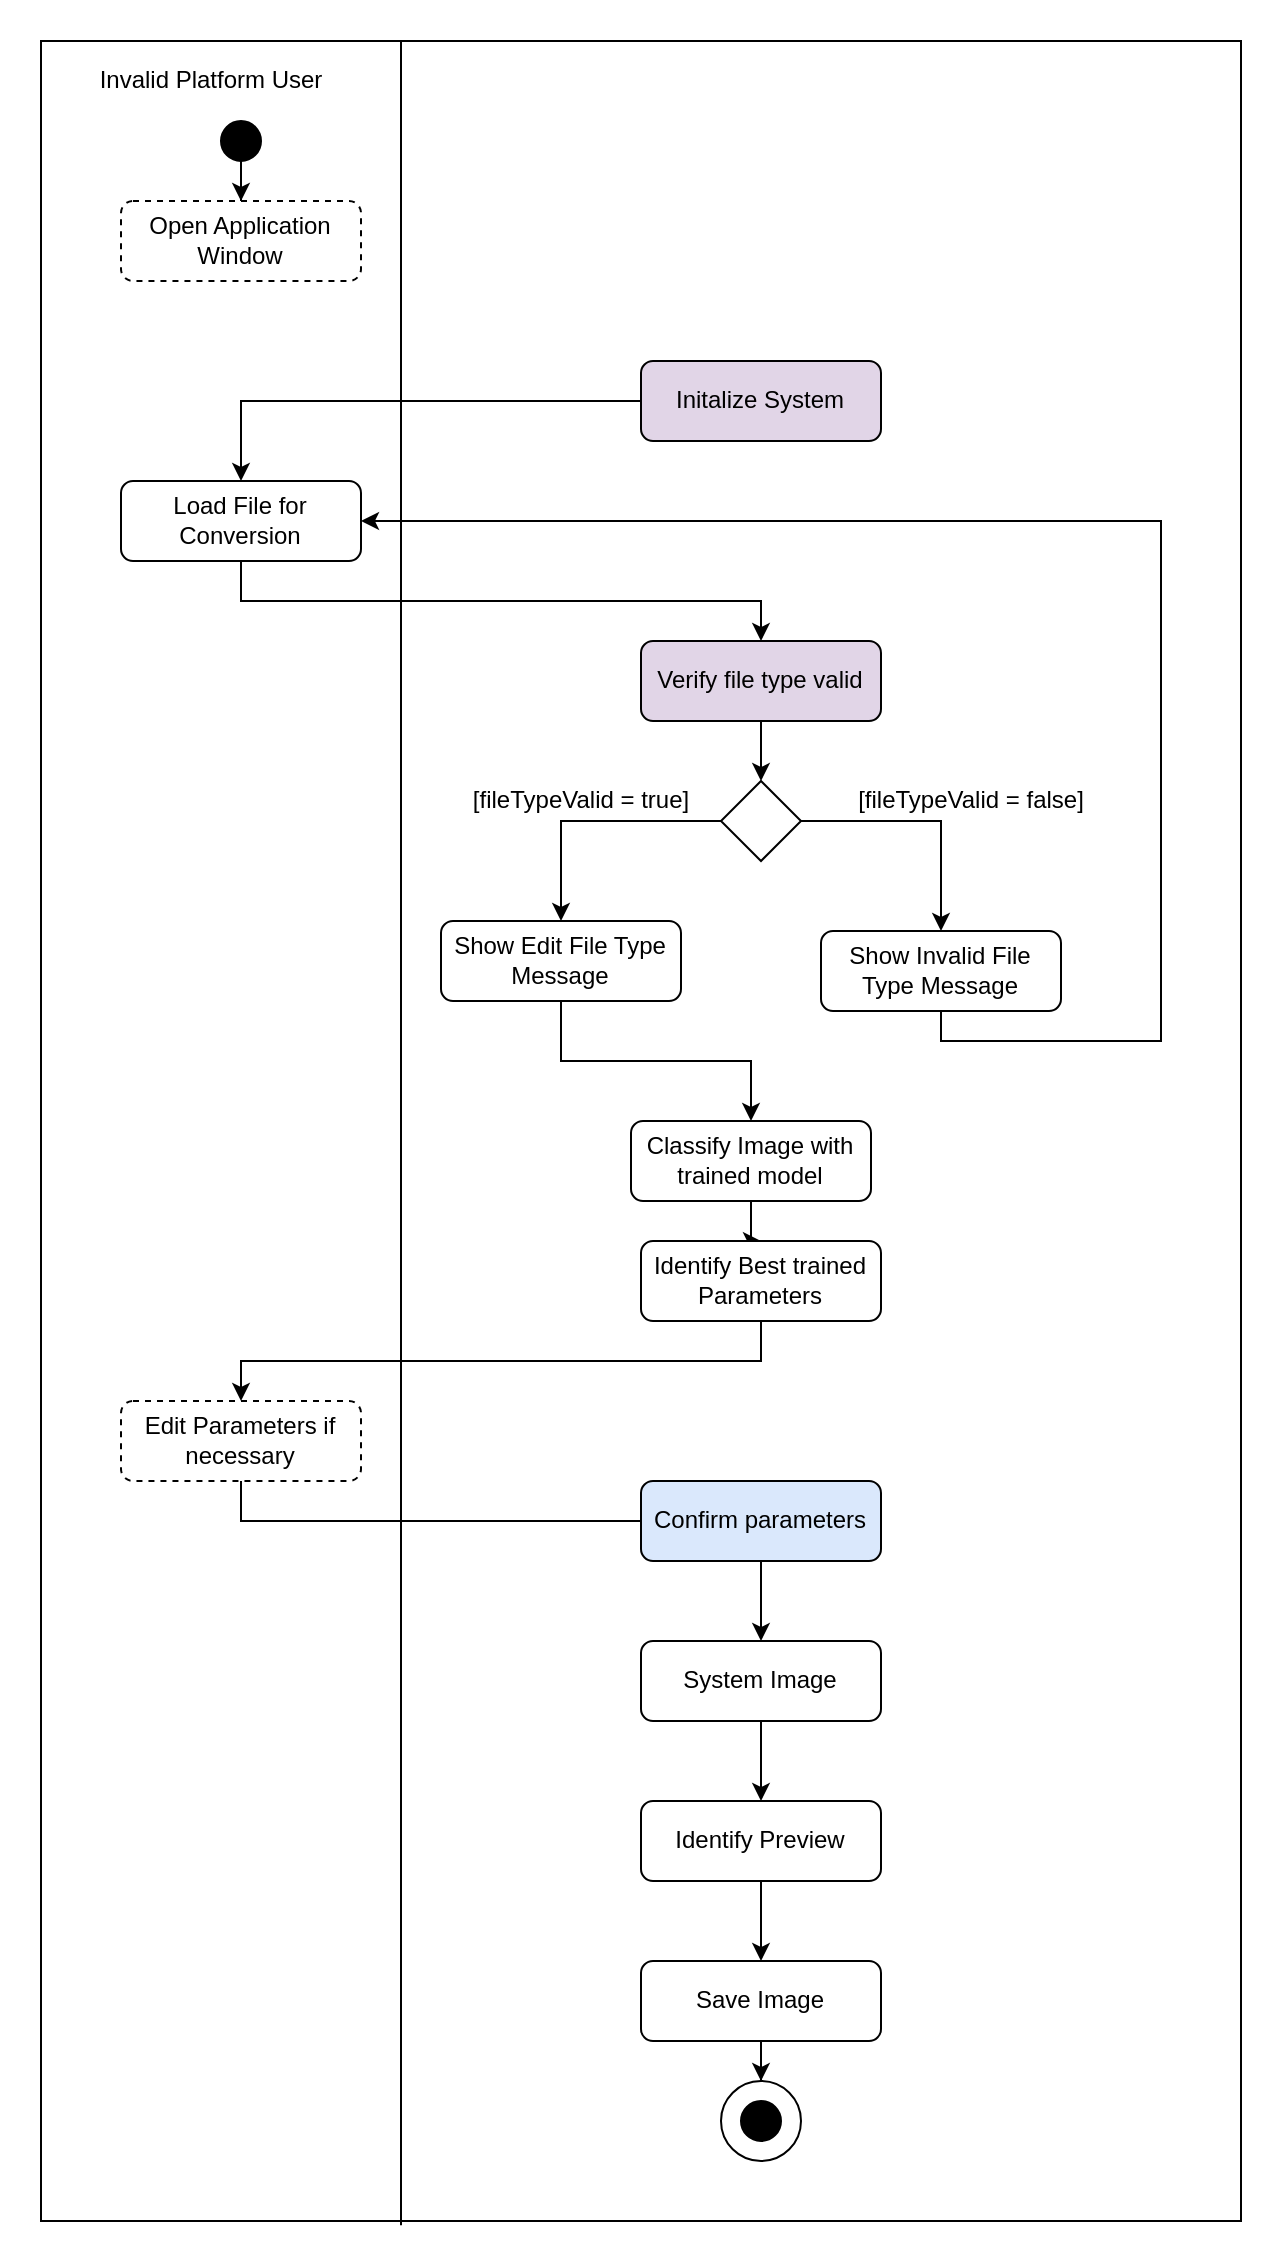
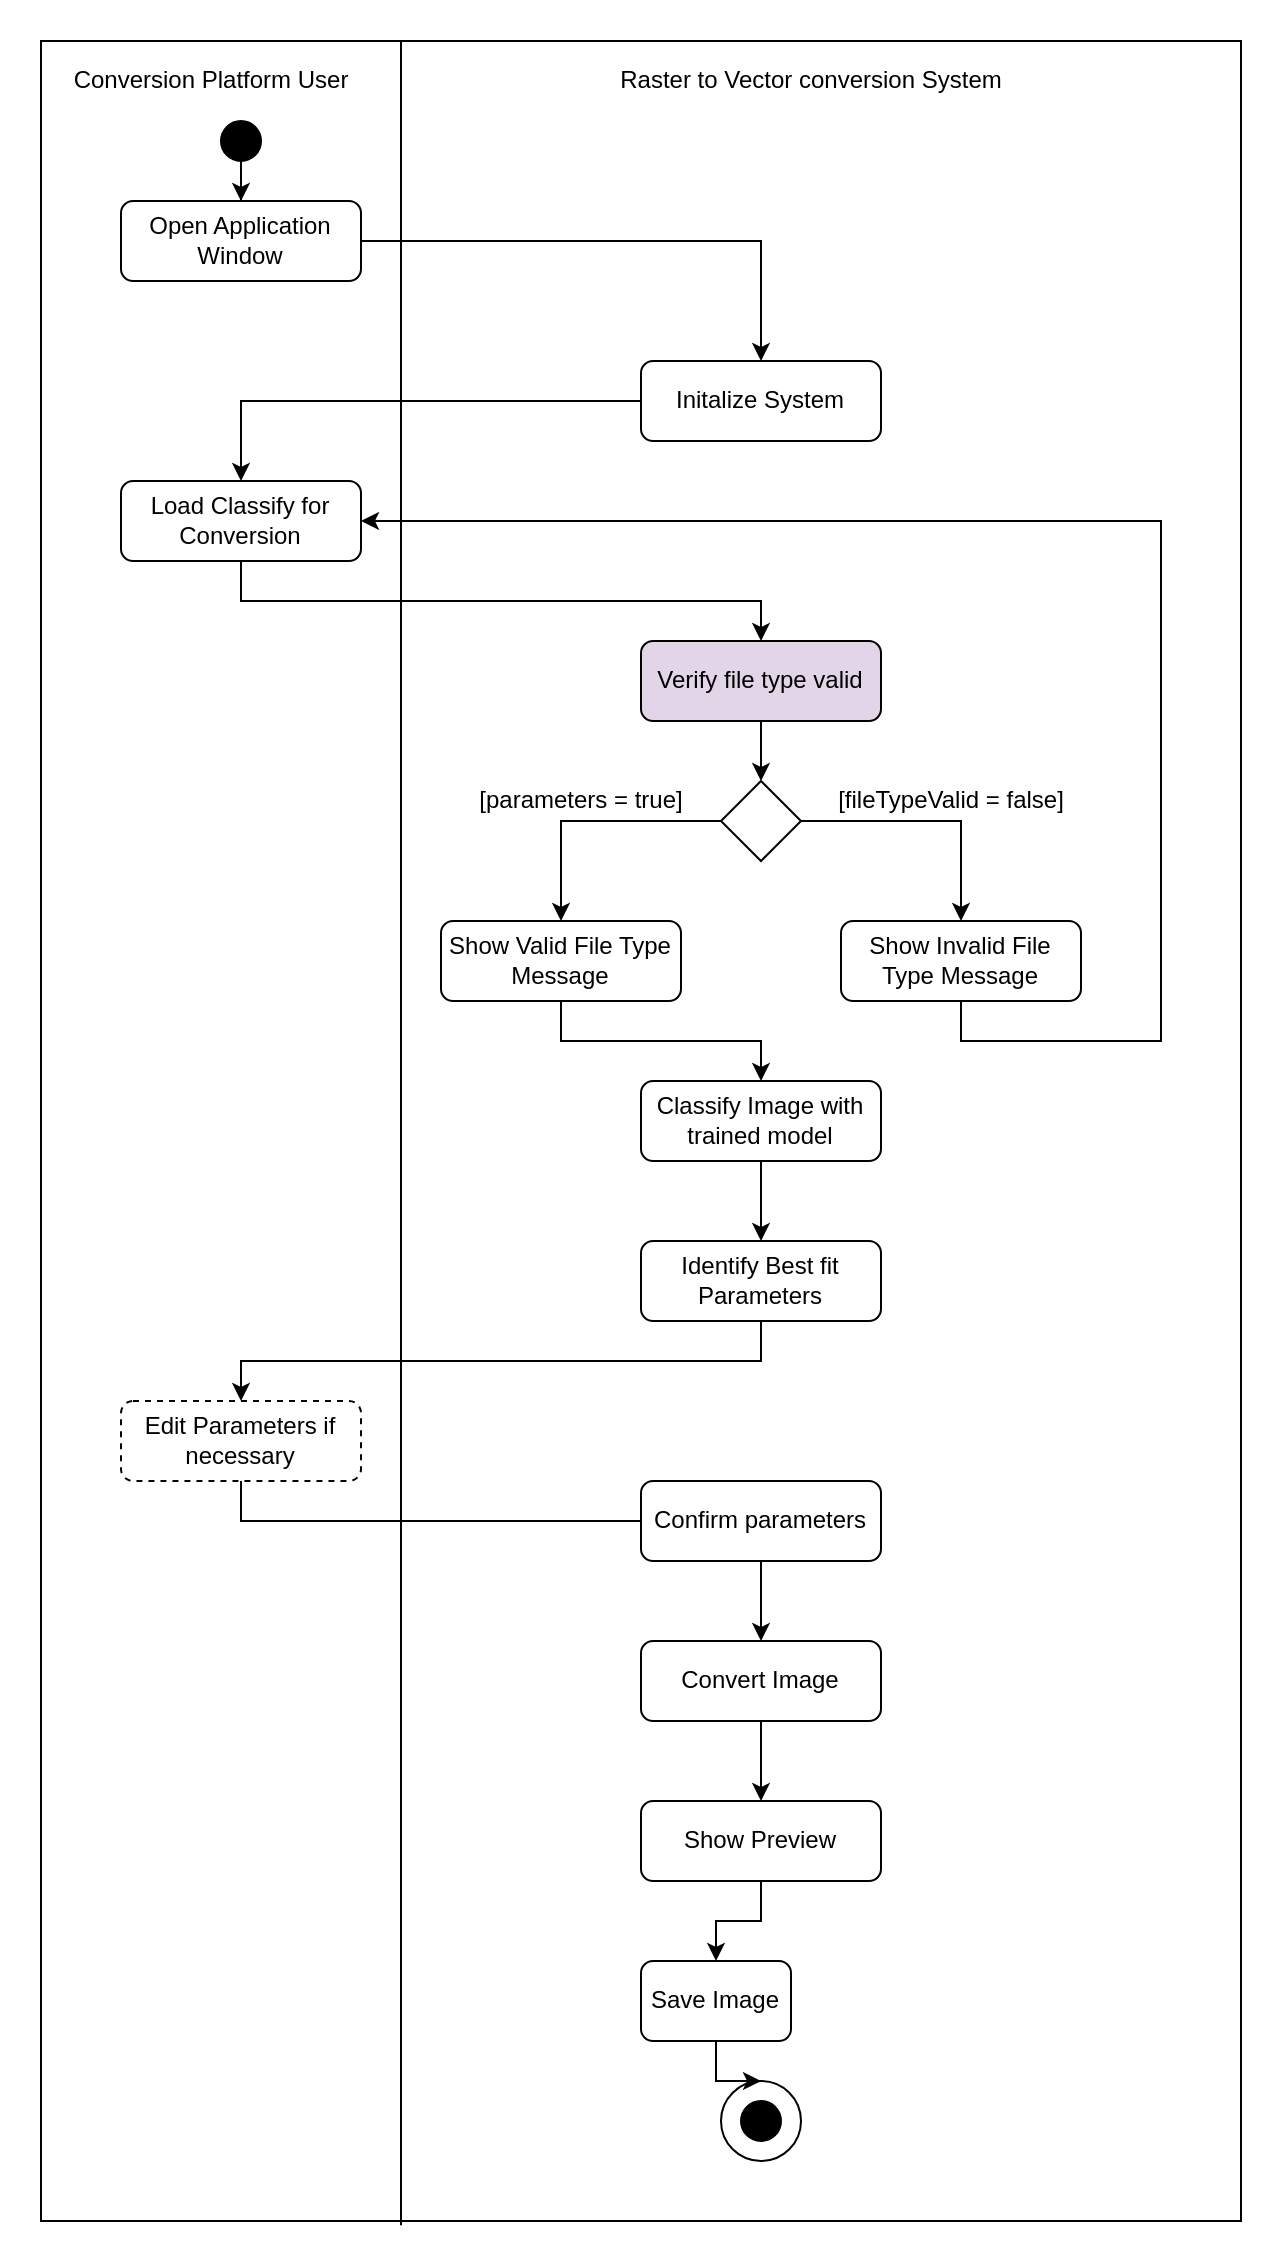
  <mxCell id="0" />
  <mxCell id="1" parent="0" />
  <mxCell id="2" value="" style="rounded=0;whiteSpace=wrap;html=1;fillColor=none;" vertex="1" parent="1"><mxGeometry x="20" width="600" height="1090" as="geometry" y="20" /></mxCell>
  <mxCell id="3" style="edgeStyle=orthogonalEdgeStyle;rounded=0;orthogonalLoop=1;jettySize=auto;html=1;entryX=0.5;entryY=0;entryDx=0;entryDy=0;" edge="1" parent="1" source="4" target="6"><mxGeometry relative="1" as="geometry" /></mxCell>
  <mxCell id="4" value="" style="ellipse;whiteSpace=wrap;html=1;aspect=fixed;fillColor=#000000;" vertex="1" parent="1"><mxGeometry x="110" y="60" width="20" height="20" as="geometry" /></mxCell>
- <mxCell id="6" value="Open Application Window" style="rounded=1;whiteSpace=wrap;html=1;dashed=1;" vertex="1" parent="1"><mxGeometry x="60" y="100" width="120" height="40" as="geometry" /></mxCell>
+ <mxCell id="5" value="" style="edgeStyle=orthogonalEdgeStyle;rounded=0;orthogonalLoop=1;jettySize=auto;html=1;" edge="1" parent="1" source="6" target="8"><mxGeometry relative="1" as="geometry" /></mxCell>
+ <mxCell id="6" value="Open Application Window" style="rounded=1;whiteSpace=wrap;html=1;" vertex="1" parent="1"><mxGeometry x="60" y="100" width="120" height="40" as="geometry" /></mxCell>
  <mxCell id="7" style="edgeStyle=orthogonalEdgeStyle;rounded=0;orthogonalLoop=1;jettySize=auto;html=1;entryX=0.5;entryY=0;entryDx=0;entryDy=0;" edge="1" parent="1" source="8" target="10"><mxGeometry relative="1" as="geometry" /></mxCell>
- <mxCell id="8" value="Initalize System" style="rounded=1;whiteSpace=wrap;html=1;fillColor=#e1d5e7;" vertex="1" parent="1"><mxGeometry x="320" y="180" width="120" height="40" as="geometry" /></mxCell>
+ <mxCell id="8" value="Initalize System" style="rounded=1;whiteSpace=wrap;html=1;" vertex="1" parent="1"><mxGeometry x="320" y="180" width="120" height="40" as="geometry" /></mxCell>
  <mxCell id="9" style="edgeStyle=orthogonalEdgeStyle;rounded=0;orthogonalLoop=1;jettySize=auto;html=1;" edge="1" parent="1" source="10" target="35"><mxGeometry relative="1" as="geometry"><Array as="points"><mxPoint x="120" y="300" /><mxPoint x="380" y="300" /></Array></mxGeometry></mxCell>
- <mxCell id="10" value="Load File for Conversion" style="rounded=1;whiteSpace=wrap;html=1;" vertex="1" parent="1"><mxGeometry x="60" y="240" width="120" height="40" as="geometry" /></mxCell>
+ <mxCell id="10" value="Load Classify for Conversion" style="rounded=1;whiteSpace=wrap;html=1;" vertex="1" parent="1"><mxGeometry x="60" y="240" width="120" height="40" as="geometry" /></mxCell>
  <mxCell id="11" style="edgeStyle=orthogonalEdgeStyle;rounded=0;orthogonalLoop=1;jettySize=auto;html=1;" edge="1" parent="1" source="13" target="15"><mxGeometry relative="1" as="geometry" /></mxCell>
  <mxCell id="12" style="edgeStyle=orthogonalEdgeStyle;rounded=0;orthogonalLoop=1;jettySize=auto;html=1;" edge="1" parent="1" source="13" target="17"><mxGeometry relative="1" as="geometry" /></mxCell>
  <mxCell id="13" value="" style="rhombus;whiteSpace=wrap;html=1;" vertex="1" parent="1"><mxGeometry x="360" y="390" width="40" height="40" as="geometry" /></mxCell>
  <mxCell id="14" style="edgeStyle=orthogonalEdgeStyle;rounded=0;orthogonalLoop=1;jettySize=auto;html=1;" edge="1" parent="1" source="15" target="21"><mxGeometry relative="1" as="geometry" /></mxCell>
- <mxCell id="15" value="Show Edit File Type Message" style="rounded=1;whiteSpace=wrap;html=1;" vertex="1" parent="1"><mxGeometry x="220" y="460" width="120" height="40" as="geometry" /></mxCell>
+ <mxCell id="15" value="Show Valid File Type Message" style="rounded=1;whiteSpace=wrap;html=1;" vertex="1" parent="1"><mxGeometry x="220" y="460" width="120" height="40" as="geometry" /></mxCell>
  <mxCell id="16" style="edgeStyle=orthogonalEdgeStyle;rounded=0;orthogonalLoop=1;jettySize=auto;html=1;entryX=1;entryY=0.5;entryDx=0;entryDy=0;" edge="1" parent="1" source="17" target="10"><mxGeometry relative="1" as="geometry"><Array as="points"><mxPoint x="580" y="520" /><mxPoint x="580" y="260" /></Array></mxGeometry></mxCell>
- <mxCell id="17" value="Show Invalid File Type Message" style="rounded=1;whiteSpace=wrap;html=1;" vertex="1" parent="1"><mxGeometry x="410" y="465" width="120" height="40" as="geometry" /></mxCell>
- <mxCell id="18" value="[fileTypeValid = true]" style="text;html=1;align=center;verticalAlign=middle;resizable=0;points=[];autosize=1;" vertex="1" parent="1"><mxGeometry x="230" y="390" width="120" height="20" as="geometry" /></mxCell>
- <mxCell id="19" value="[fileTypeValid = false]" style="text;html=1;align=center;verticalAlign=middle;resizable=0;points=[];autosize=1;" vertex="1" parent="1"><mxGeometry x="420" y="390" width="130" height="20" as="geometry" /></mxCell>
+ <mxCell id="17" value="Show Invalid File Type Message" style="rounded=1;whiteSpace=wrap;html=1;" vertex="1" parent="1"><mxGeometry x="420" y="460" width="120" height="40" as="geometry" /></mxCell>
+ <mxCell id="18" value="[parameters = true]" style="text;html=1;align=center;verticalAlign=middle;resizable=0;points=[];autosize=1;" vertex="1" parent="1"><mxGeometry x="230" y="390" width="120" height="20" as="geometry" /></mxCell>
+ <mxCell id="19" value="[fileTypeValid = false]" style="text;html=1;align=center;verticalAlign=middle;resizable=0;points=[];autosize=1;" vertex="1" parent="1"><mxGeometry x="410" y="390" width="130" height="20" as="geometry" /></mxCell>
  <mxCell id="20" value="" style="edgeStyle=orthogonalEdgeStyle;rounded=0;orthogonalLoop=1;jettySize=auto;html=1;" edge="1" parent="1" source="21" target="23"><mxGeometry relative="1" as="geometry" /></mxCell>
- <mxCell id="21" value="Classify Image with trained model" style="rounded=1;whiteSpace=wrap;html=1;" vertex="1" parent="1"><mxGeometry x="315" y="560" width="120" height="40" as="geometry" /></mxCell>
+ <mxCell id="21" value="Classify Image with trained model" style="rounded=1;whiteSpace=wrap;html=1;" vertex="1" parent="1"><mxGeometry x="320" y="540" width="120" height="40" as="geometry" /></mxCell>
  <mxCell id="22" value="" style="edgeStyle=orthogonalEdgeStyle;rounded=0;orthogonalLoop=1;jettySize=auto;html=1;" edge="1" parent="1" source="23" target="25"><mxGeometry relative="1" as="geometry"><Array as="points"><mxPoint x="380" y="680" /><mxPoint x="120" y="680" /></Array></mxGeometry></mxCell>
- <mxCell id="23" value="Identify Best trained Parameters" style="rounded=1;whiteSpace=wrap;html=1;" vertex="1" parent="1"><mxGeometry x="320" y="620" width="120" height="40" as="geometry" /></mxCell>
+ <mxCell id="23" value="Identify Best fit Parameters" style="rounded=1;whiteSpace=wrap;html=1;" vertex="1" parent="1"><mxGeometry x="320" y="620" width="120" height="40" as="geometry" /></mxCell>
  <mxCell id="24" value="" style="edgeStyle=orthogonalEdgeStyle;rounded=0;orthogonalLoop=1;jettySize=auto;html=1;" edge="1" parent="1" source="25"><mxGeometry relative="1" as="geometry"><mxPoint x="380.059" y="780" as="targetPoint" /><Array as="points"><mxPoint x="120" y="760" /><mxPoint x="380" y="760" /></Array></mxGeometry></mxCell>
  <mxCell id="25" value="Edit Parameters if necessary" style="rounded=1;whiteSpace=wrap;html=1;dashed=1;" vertex="1" parent="1"><mxGeometry x="60" y="700" width="120" height="40" as="geometry" /></mxCell>
  <mxCell id="26" value="" style="edgeStyle=orthogonalEdgeStyle;rounded=0;orthogonalLoop=1;jettySize=auto;html=1;exitX=0.5;exitY=1;exitDx=0;exitDy=0;" edge="1" parent="1" source="27" target="29"><mxGeometry relative="1" as="geometry"><mxPoint x="380" y="820" as="sourcePoint" /></mxGeometry></mxCell>
- <mxCell id="27" value="Confirm parameters" style="rounded=1;whiteSpace=wrap;html=1;fillColor=#dae8fc;" vertex="1" parent="1"><mxGeometry x="320" y="740" width="120" height="40" as="geometry" /></mxCell>
+ <mxCell id="27" value="Confirm parameters" style="rounded=1;whiteSpace=wrap;html=1;" vertex="1" parent="1"><mxGeometry x="320" y="740" width="120" height="40" as="geometry" /></mxCell>
  <mxCell id="28" value="" style="edgeStyle=orthogonalEdgeStyle;rounded=0;orthogonalLoop=1;jettySize=auto;html=1;" edge="1" parent="1" source="29" target="31"><mxGeometry relative="1" as="geometry" /></mxCell>
- <mxCell id="29" value="System Image" style="rounded=1;whiteSpace=wrap;html=1;" vertex="1" parent="1"><mxGeometry x="320" y="820" width="120" height="40" as="geometry" /></mxCell>
+ <mxCell id="29" value="Convert Image" style="rounded=1;whiteSpace=wrap;html=1;" vertex="1" parent="1"><mxGeometry x="320" y="820" width="120" height="40" as="geometry" /></mxCell>
  <mxCell id="30" style="edgeStyle=orthogonalEdgeStyle;rounded=0;orthogonalLoop=1;jettySize=auto;html=1;entryX=0.5;entryY=0;entryDx=0;entryDy=0;" edge="1" parent="1" source="31" target="33"><mxGeometry relative="1" as="geometry" /></mxCell>
- <mxCell id="31" value="Identify Preview" style="rounded=1;whiteSpace=wrap;html=1;" vertex="1" parent="1"><mxGeometry x="320" y="900" width="120" height="40" as="geometry" /></mxCell>
+ <mxCell id="31" value="Show Preview" style="rounded=1;whiteSpace=wrap;html=1;" vertex="1" parent="1"><mxGeometry x="320" y="900" width="120" height="40" as="geometry" /></mxCell>
  <mxCell id="32" style="edgeStyle=orthogonalEdgeStyle;rounded=0;orthogonalLoop=1;jettySize=auto;html=1;entryX=0.5;entryY=0;entryDx=0;entryDy=0;" edge="1" parent="1" source="33" target="38"><mxGeometry relative="1" as="geometry" /></mxCell>
- <mxCell id="33" value="Save Image" style="rounded=1;whiteSpace=wrap;html=1;" vertex="1" parent="1"><mxGeometry x="320" y="980" width="120" height="40" as="geometry" /></mxCell>
+ <mxCell id="33" value="Save Image" style="rounded=1;whiteSpace=wrap;html=1;" vertex="1" parent="1"><mxGeometry x="320" y="980" width="75" height="40" as="geometry" /></mxCell>
  <mxCell id="34" style="edgeStyle=orthogonalEdgeStyle;rounded=0;orthogonalLoop=1;jettySize=auto;html=1;entryX=0.5;entryY=0;entryDx=0;entryDy=0;" edge="1" parent="1" source="35" target="13"><mxGeometry relative="1" as="geometry" /></mxCell>
  <mxCell id="35" value="Verify file type valid" style="rounded=1;whiteSpace=wrap;html=1;fillColor=#e1d5e7;" vertex="1" parent="1"><mxGeometry x="320" y="320" width="120" height="40" as="geometry" /></mxCell>
  <mxCell id="36" value="" style="group" vertex="1" connectable="0" parent="1"><mxGeometry x="360" y="1040" width="40" height="40" as="geometry" /></mxCell>
  <mxCell id="37" value="" style="ellipse;whiteSpace=wrap;html=1;aspect=fixed;fillColor=#000000;" vertex="1" parent="36"><mxGeometry x="10" y="10" width="20" height="20" as="geometry" /></mxCell>
  <mxCell id="38" value="" style="ellipse;whiteSpace=wrap;html=1;aspect=fixed;fillColor=none;" vertex="1" parent="36"><mxGeometry width="40" height="40" as="geometry" /></mxCell>
  <mxCell id="39" value="" style="endArrow=none;html=1;exitX=0.3;exitY=1.002;exitDx=0;exitDy=0;exitPerimeter=0;" edge="1" parent="1" source="2"><mxGeometry width="50" height="50" relative="1" as="geometry"><mxPoint x="200" y="1080" as="sourcePoint" /><mxPoint x="200" as="targetPoint" y="20" /></mxGeometry></mxCell>
- <mxCell id="41" value="Invalid Platform User" style="text;html=1;align=center;verticalAlign=middle;resizable=0;points=[];autosize=1;" vertex="1" parent="1"><mxGeometry x="30" y="30" width="150" height="20" as="geometry" /></mxCell>
+ <mxCell id="40" value="Raster to Vector conversion System" style="text;html=1;align=center;verticalAlign=middle;resizable=0;points=[];autosize=1;" vertex="1" parent="1"><mxGeometry x="300" y="30" width="210" height="20" as="geometry" /></mxCell>
+ <mxCell id="41" value="Conversion Platform User" style="text;html=1;align=center;verticalAlign=middle;resizable=0;points=[];autosize=1;" vertex="1" parent="1"><mxGeometry x="30" y="30" width="150" height="20" as="geometry" /></mxCell>
